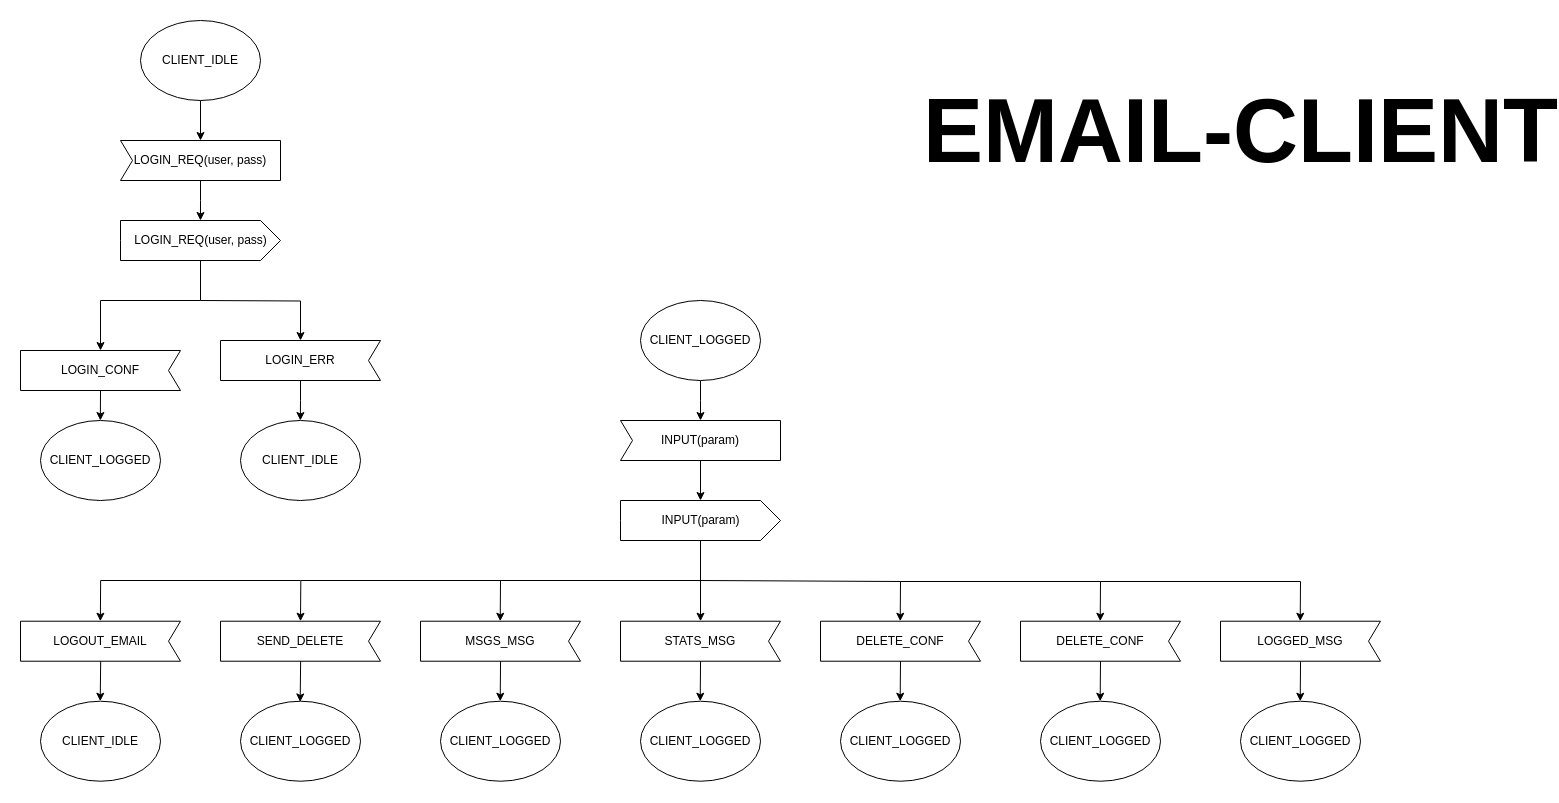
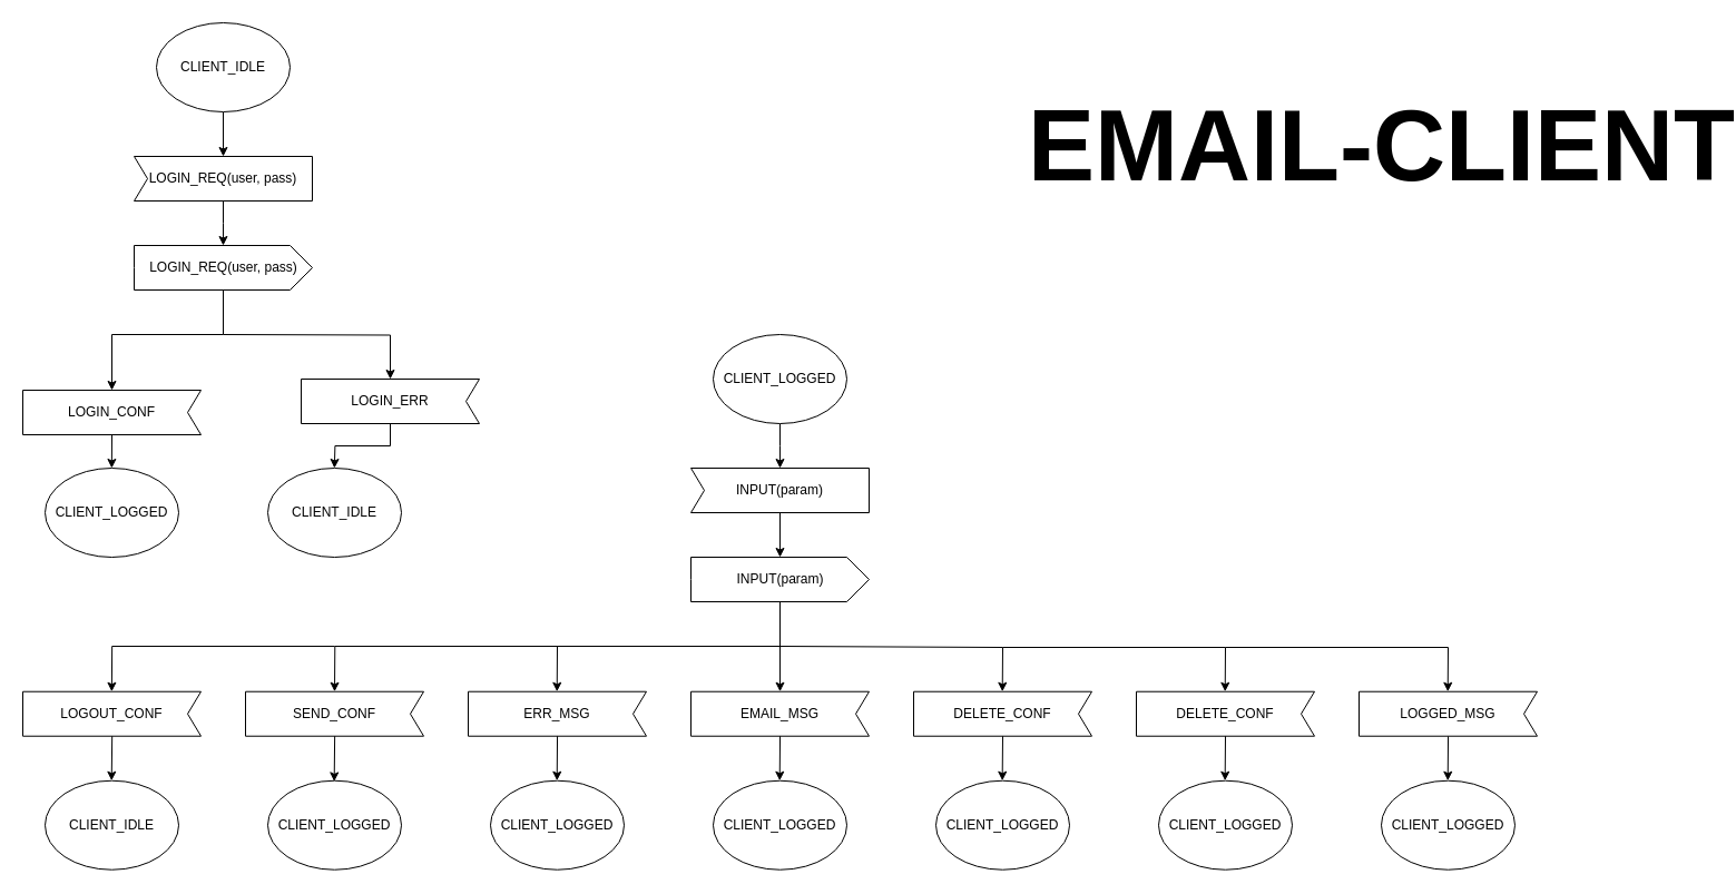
  <mxCell id="0" />
  <mxCell id="1" parent="0" />
  <mxCell id="2" value="" style="edgeStyle=orthogonalEdgeStyle;rounded=0;orthogonalLoop=1;jettySize=auto;html=1;" edge="1" parent="1" source="3"><mxGeometry relative="1" as="geometry"><mxPoint x="700" y="420" as="targetPoint" /></mxGeometry></mxCell>
  <mxCell id="3" value="CLIENT_LOGGED" style="ellipse;whiteSpace=wrap;html=1;" parent="1" vertex="1"><mxGeometry x="640" y="300" width="120" height="80" as="geometry" /></mxCell>
  <mxCell id="4" style="edgeStyle=orthogonalEdgeStyle;rounded=0;orthogonalLoop=1;jettySize=auto;html=1;exitX=0.5;exitY=1;exitDx=0;exitDy=0;entryX=0.5;entryY=1;entryDx=0;entryDy=0;entryPerimeter=0;" parent="1" source="5" target="7" edge="1"><mxGeometry relative="1" as="geometry" /></mxCell>
  <mxCell id="5" value="CLIENT_IDLE" style="ellipse;whiteSpace=wrap;html=1;" parent="1" vertex="1"><mxGeometry x="140" y="20" width="120" height="80" as="geometry" /></mxCell>
  <mxCell id="6" style="edgeStyle=orthogonalEdgeStyle;rounded=0;orthogonalLoop=1;jettySize=auto;html=1;exitX=0.5;exitY=0;exitDx=0;exitDy=0;exitPerimeter=0;" parent="1" source="7" edge="1"><mxGeometry relative="1" as="geometry"><mxPoint x="199.966" y="220" as="targetPoint" /></mxGeometry></mxCell>
  <mxCell id="7" value="LOGIN_REQ(user, pass)" style="shape=mxgraph.sysml.accEvent;flipH=1;whiteSpace=wrap;align=center;direction=west;" parent="1" vertex="1"><mxGeometry x="120" y="140" width="160" height="40" as="geometry" /></mxCell>
  <mxCell id="8" style="edgeStyle=orthogonalEdgeStyle;rounded=0;orthogonalLoop=1;jettySize=auto;html=1;fontSize=12;entryX=0.5;entryY=0;entryDx=0;entryDy=0;entryPerimeter=0;" parent="1" source="9" target="11" edge="1"><mxGeometry relative="1" as="geometry"><mxPoint x="200" y="300" as="targetPoint" /><Array as="points"><mxPoint x="200" y="300" /><mxPoint x="100" y="300" /></Array></mxGeometry></mxCell>
  <mxCell id="9" value="LOGIN_REQ(user, pass)" style="html=1;shape=mxgraph.infographic.ribbonSimple;notch1=0;notch2=20;align=center;verticalAlign=middle;fontSize=12;fontStyle=0;fillColor=#FFFFFF;" parent="1" vertex="1"><mxGeometry x="120" y="220" width="160" height="40" as="geometry" /></mxCell>
  <mxCell id="10" style="edgeStyle=orthogonalEdgeStyle;rounded=0;orthogonalLoop=1;jettySize=auto;html=1;exitX=0.5;exitY=1;exitDx=0;exitDy=0;exitPerimeter=0;fontSize=12;" parent="1" source="11" edge="1"><mxGeometry relative="1" as="geometry"><mxPoint x="99.857" y="420" as="targetPoint" /></mxGeometry></mxCell>
  <mxCell id="11" value="LOGIN_CONF" style="shape=mxgraph.sysml.accEvent;flipH=1;whiteSpace=wrap;align=center;fontSize=12;" parent="1" vertex="1"><mxGeometry x="20" y="350" width="160" height="40" as="geometry" /></mxCell>
  <mxCell id="12" style="edgeStyle=orthogonalEdgeStyle;rounded=0;orthogonalLoop=1;jettySize=auto;html=1;fontSize=12;entryX=0.5;entryY=0;entryDx=0;entryDy=0;entryPerimeter=0;" parent="1" target="14" edge="1"><mxGeometry relative="1" as="geometry"><mxPoint x="299.966" y="300" as="targetPoint" /><mxPoint x="200" y="300" as="sourcePoint" /></mxGeometry></mxCell>
  <mxCell id="13" style="edgeStyle=orthogonalEdgeStyle;rounded=0;orthogonalLoop=1;jettySize=auto;html=1;exitX=0.5;exitY=1;exitDx=0;exitDy=0;exitPerimeter=0;fontSize=12;" parent="1" source="14" edge="1"><mxGeometry relative="1" as="geometry"><mxPoint x="299.857" y="420" as="targetPoint" /></mxGeometry></mxCell>
- <mxCell id="14" value="LOGIN_ERR" style="shape=mxgraph.sysml.accEvent;flipH=1;whiteSpace=wrap;align=center;fontSize=12;" parent="1" vertex="1"><mxGeometry x="220" y="340" width="160" height="40" as="geometry" /></mxCell>
+ <mxCell id="14" value="LOGIN_ERR" style="shape=mxgraph.sysml.accEvent;flipH=1;whiteSpace=wrap;align=center;fontSize=12;" parent="1" vertex="1"><mxGeometry x="270" y="340" width="160" height="40" as="geometry" /></mxCell>
  <mxCell id="15" value="CLIENT_IDLE" style="ellipse;whiteSpace=wrap;html=1;fontSize=12;" parent="1" vertex="1"><mxGeometry x="240" y="420" width="120" height="80" as="geometry" /></mxCell>
  <mxCell id="16" value="CLIENT_LOGGED" style="ellipse;whiteSpace=wrap;html=1;fontSize=12;" parent="1" vertex="1"><mxGeometry x="40" y="420" width="120" height="80" as="geometry" /></mxCell>
  <mxCell id="17" value="CLIENT_IDLE" style="ellipse;whiteSpace=wrap;html=1;fontSize=12;" parent="1" vertex="1"><mxGeometry x="40" y="700.72" width="120" height="80" as="geometry" /></mxCell>
  <mxCell id="18" value="" style="endArrow=classic;html=1;rounded=0;fontSize=12;" parent="1" edge="1"><mxGeometry width="50" height="50" relative="1" as="geometry"><mxPoint x="700" y="580" as="sourcePoint" /><mxPoint x="499.7" y="620.72" as="targetPoint" /><Array as="points"><mxPoint x="500" y="580" /></Array></mxGeometry></mxCell>
  <mxCell id="19" value="CLIENT_LOGGED" style="ellipse;whiteSpace=wrap;html=1;fontSize=12;" parent="1" vertex="1"><mxGeometry x="240" y="700.72" width="120" height="80" as="geometry" /></mxCell>
- <mxCell id="20" value="MSGS_MSG" style="shape=mxgraph.sysml.accEvent;flipH=1;whiteSpace=wrap;align=center;fontSize=12;" parent="1" vertex="1"><mxGeometry x="420" y="620.72" width="160" height="40" as="geometry" /></mxCell>
+ <mxCell id="20" value="ERR_MSG" style="shape=mxgraph.sysml.accEvent;flipH=1;whiteSpace=wrap;align=center;fontSize=12;" parent="1" vertex="1"><mxGeometry x="420" y="620.72" width="160" height="40" as="geometry" /></mxCell>
  <mxCell id="21" value="CLIENT_LOGGED" style="ellipse;whiteSpace=wrap;html=1;fontSize=12;" parent="1" vertex="1"><mxGeometry x="440" y="700.72" width="120" height="80" as="geometry" /></mxCell>
  <mxCell id="22" value="" style="endArrow=classic;html=1;rounded=0;fontSize=12;" parent="1" edge="1"><mxGeometry width="50" height="50" relative="1" as="geometry"><mxPoint x="500.05" y="660.72" as="sourcePoint" /><mxPoint x="499.71" y="700.72" as="targetPoint" /></mxGeometry></mxCell>
- <mxCell id="23" value="STATS_MSG" style="shape=mxgraph.sysml.accEvent;flipH=1;whiteSpace=wrap;align=center;fontSize=12;" parent="1" vertex="1"><mxGeometry x="620" y="620.72" width="160" height="40" as="geometry" /></mxCell>
+ <mxCell id="23" value="EMAIL_MSG" style="shape=mxgraph.sysml.accEvent;flipH=1;whiteSpace=wrap;align=center;fontSize=12;" parent="1" vertex="1"><mxGeometry x="620" y="620.72" width="160" height="40" as="geometry" /></mxCell>
  <mxCell id="24" value="CLIENT_LOGGED" style="ellipse;whiteSpace=wrap;html=1;fontSize=12;" parent="1" vertex="1"><mxGeometry x="640" y="700.72" width="120" height="80" as="geometry" /></mxCell>
  <mxCell id="25" value="" style="endArrow=classic;html=1;rounded=0;fontSize=12;" parent="1" edge="1"><mxGeometry width="50" height="50" relative="1" as="geometry"><mxPoint x="700.05" y="660.72" as="sourcePoint" /><mxPoint x="699.71" y="700.72" as="targetPoint" /></mxGeometry></mxCell>
  <mxCell id="26" value="CLIENT_LOGGED" style="ellipse;whiteSpace=wrap;html=1;fontSize=12;" parent="1" vertex="1"><mxGeometry x="840" y="700.72" width="120" height="80" as="geometry" /></mxCell>
  <mxCell id="27" value="" style="endArrow=classic;html=1;rounded=0;fontSize=12;" parent="1" edge="1"><mxGeometry width="50" height="50" relative="1" as="geometry"><mxPoint x="700" y="580" as="sourcePoint" /><mxPoint x="899.71" y="620.72" as="targetPoint" /><Array as="points"><mxPoint x="900" y="581" /></Array></mxGeometry></mxCell>
  <mxCell id="28" value="CLIENT_LOGGED" style="ellipse;whiteSpace=wrap;html=1;fontSize=12;" parent="1" vertex="1"><mxGeometry x="1040" y="700.72" width="120" height="80" as="geometry" /></mxCell>
  <mxCell id="29" value="CLIENT_LOGGED" style="ellipse;whiteSpace=wrap;html=1;fontSize=12;" parent="1" vertex="1"><mxGeometry x="1240" y="700.72" width="120" height="80" as="geometry" /></mxCell>
  <mxCell id="30" value="" style="endArrow=classic;html=1;rounded=0;fontSize=12;" parent="1" edge="1"><mxGeometry width="50" height="50" relative="1" as="geometry"><mxPoint x="1300.05" y="660.72" as="sourcePoint" /><mxPoint x="1299.71" y="700.72" as="targetPoint" /></mxGeometry></mxCell>
  <mxCell id="31" value="" style="endArrow=classic;html=1;rounded=0;fontSize=12;exitX=0.503;exitY=0.982;exitDx=0;exitDy=0;exitPerimeter=0;" parent="1" edge="1"><mxGeometry width="50" height="50" relative="1" as="geometry"><mxPoint x="100.19" y="660" as="sourcePoint" /><mxPoint x="99.71" y="700.72" as="targetPoint" /></mxGeometry></mxCell>
- <mxCell id="32" value="LOGOUT_EMAIL" style="shape=mxgraph.sysml.accEvent;flipH=1;whiteSpace=wrap;align=center;fontSize=12;" parent="1" vertex="1"><mxGeometry x="20" y="620.72" width="160" height="40" as="geometry" /></mxCell>
+ <mxCell id="32" value="LOGOUT_CONF" style="shape=mxgraph.sysml.accEvent;flipH=1;whiteSpace=wrap;align=center;fontSize=12;" parent="1" vertex="1"><mxGeometry x="20" y="620.72" width="160" height="40" as="geometry" /></mxCell>
  <mxCell id="33" value="EMAIL-CLIENT" style="text;strokeColor=none;fillColor=none;html=1;fontSize=90;fontStyle=1;verticalAlign=middle;align=center;" parent="1" vertex="1"><mxGeometry x="980" y="30" width="520" height="200" as="geometry" /></mxCell>
  <mxCell id="34" value="LOGGED_MSG" style="shape=mxgraph.sysml.accEvent;flipH=1;whiteSpace=wrap;align=center;fontSize=12;" parent="1" vertex="1"><mxGeometry x="1220" y="620.72" width="160" height="40" as="geometry" /></mxCell>
- <mxCell id="35" value="SEND_DELETE" style="shape=mxgraph.sysml.accEvent;flipH=1;whiteSpace=wrap;align=center;fontSize=12;" vertex="1" parent="1"><mxGeometry x="220" y="620.72" width="160" height="40" as="geometry" /></mxCell>
+ <mxCell id="35" value="SEND_CONF" style="shape=mxgraph.sysml.accEvent;flipH=1;whiteSpace=wrap;align=center;fontSize=12;" vertex="1" parent="1"><mxGeometry x="220" y="620.72" width="160" height="40" as="geometry" /></mxCell>
  <mxCell id="36" value="" style="endArrow=classic;html=1;rounded=0;fontSize=12;exitX=0.503;exitY=0.982;exitDx=0;exitDy=0;exitPerimeter=0;" edge="1" parent="1"><mxGeometry width="50" height="50" relative="1" as="geometry"><mxPoint x="300.14" y="660.72" as="sourcePoint" /><mxPoint x="299.66" y="701.44" as="targetPoint" /></mxGeometry></mxCell>
  <mxCell id="37" value="DELETE_CONF" style="shape=mxgraph.sysml.accEvent;flipH=1;whiteSpace=wrap;align=center;fontSize=12;" vertex="1" parent="1"><mxGeometry x="820" y="620.72" width="160" height="40" as="geometry" /></mxCell>
  <mxCell id="38" value="" style="endArrow=classic;html=1;rounded=0;fontSize=12;" edge="1" parent="1"><mxGeometry width="50" height="50" relative="1" as="geometry"><mxPoint x="900" y="660.72" as="sourcePoint" /><mxPoint x="899.66" y="700.72" as="targetPoint" /></mxGeometry></mxCell>
  <mxCell id="39" value="DELETE_CONF" style="shape=mxgraph.sysml.accEvent;flipH=1;whiteSpace=wrap;align=center;fontSize=12;" vertex="1" parent="1"><mxGeometry x="1020" y="620.72" width="160" height="40" as="geometry" /></mxCell>
  <mxCell id="40" value="" style="endArrow=classic;html=1;rounded=0;fontSize=12;" edge="1" parent="1"><mxGeometry width="50" height="50" relative="1" as="geometry"><mxPoint x="1100" y="660.72" as="sourcePoint" /><mxPoint x="1099.66" y="700.72" as="targetPoint" /></mxGeometry></mxCell>
  <mxCell id="41" value="" style="endArrow=classic;html=1;rounded=0;fontSize=12;" edge="1" parent="1"><mxGeometry width="50" height="50" relative="1" as="geometry"><mxPoint x="900" y="581" as="sourcePoint" /><mxPoint x="1099.71" y="620.72" as="targetPoint" /><Array as="points"><mxPoint x="1100" y="581" /></Array></mxGeometry></mxCell>
  <mxCell id="42" value="" style="endArrow=classic;html=1;rounded=0;fontSize=12;" edge="1" parent="1"><mxGeometry width="50" height="50" relative="1" as="geometry"><mxPoint x="1100" y="581" as="sourcePoint" /><mxPoint x="1299.71" y="620.72" as="targetPoint" /><Array as="points"><mxPoint x="1300" y="581" /></Array></mxGeometry></mxCell>
  <mxCell id="43" value="" style="endArrow=classic;html=1;rounded=0;fontSize=12;" edge="1" parent="1"><mxGeometry width="50" height="50" relative="1" as="geometry"><mxPoint x="500.3" y="580" as="sourcePoint" /><mxPoint x="300" y="620.72" as="targetPoint" /><Array as="points"><mxPoint x="300.3" y="580" /></Array></mxGeometry></mxCell>
  <mxCell id="44" value="" style="endArrow=classic;html=1;rounded=0;fontSize=12;" edge="1" parent="1"><mxGeometry width="50" height="50" relative="1" as="geometry"><mxPoint x="300.15" y="580" as="sourcePoint" /><mxPoint x="99.85" y="620.72" as="targetPoint" /><Array as="points"><mxPoint x="100.15" y="580" /></Array></mxGeometry></mxCell>
  <mxCell id="45" value="" style="edgeStyle=orthogonalEdgeStyle;rounded=0;orthogonalLoop=1;jettySize=auto;html=1;" edge="1" parent="1" source="46" target="23"><mxGeometry relative="1" as="geometry" /></mxCell>
  <mxCell id="46" value="INPUT(param)" style="html=1;shape=mxgraph.infographic.ribbonSimple;notch1=0;notch2=20;align=center;verticalAlign=middle;fontSize=12;fontStyle=0;fillColor=#FFFFFF;" vertex="1" parent="1"><mxGeometry x="620" y="500" width="160" height="40" as="geometry" /></mxCell>
  <mxCell id="47" value="" style="edgeStyle=orthogonalEdgeStyle;rounded=0;orthogonalLoop=1;jettySize=auto;html=1;" edge="1" parent="1" source="48" target="46"><mxGeometry relative="1" as="geometry" /></mxCell>
  <mxCell id="48" value="INPUT(param)" style="shape=mxgraph.sysml.accEvent;flipH=1;whiteSpace=wrap;align=center;direction=west;" vertex="1" parent="1"><mxGeometry x="620" y="420" width="160" height="40" as="geometry" /></mxCell>
